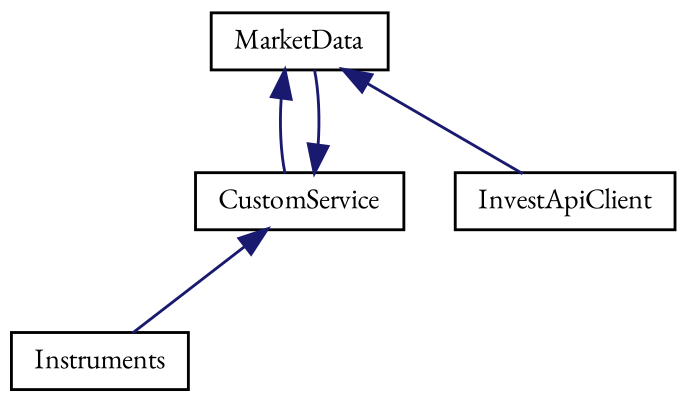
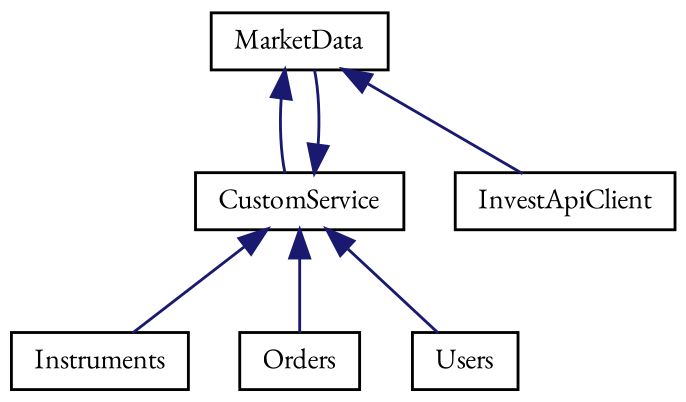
  digraph {
    fontname="EB Garamond"
    rankdir=TB
    node [color=black fillcolor=white fontname="EB Garamond" fontsize=10 shape=record style=filled]
    edge [color=midnightblue dir=back fontname="EB Garamond" fontsize=10 labelfontname=Helvetica labelfontsize=10 style=solid]
    n1 [height=0.2 label=MarketData width=0.4]
    n2 [height=0.2 label=CustomService width=0.4]
    n3 [height=0.2 label=InvestApiClient width=0.4]
    n4 [height=0.2 label=Instruments width=0.4]
+   n5 [height=0.2 label=Orders width=0.4]
+   n6 [height=0.2 label=Users width=0.4]
    n1 -> n2
    n1 -> n3
    n2 -> n1
    n2 -> n4
+   n2 -> n5
+   n2 -> n6
  }
